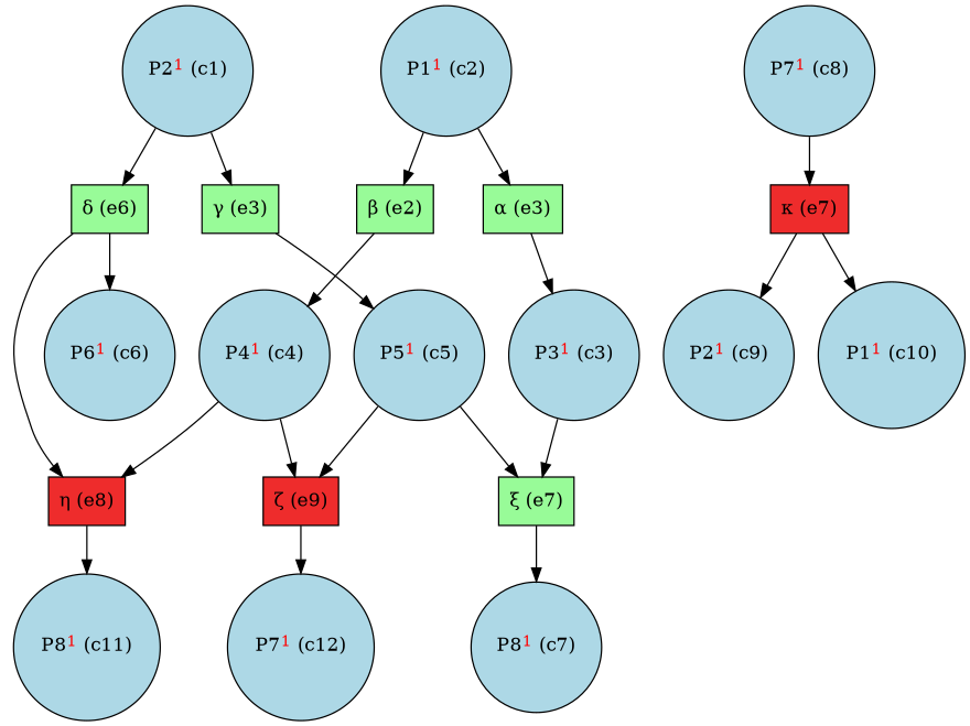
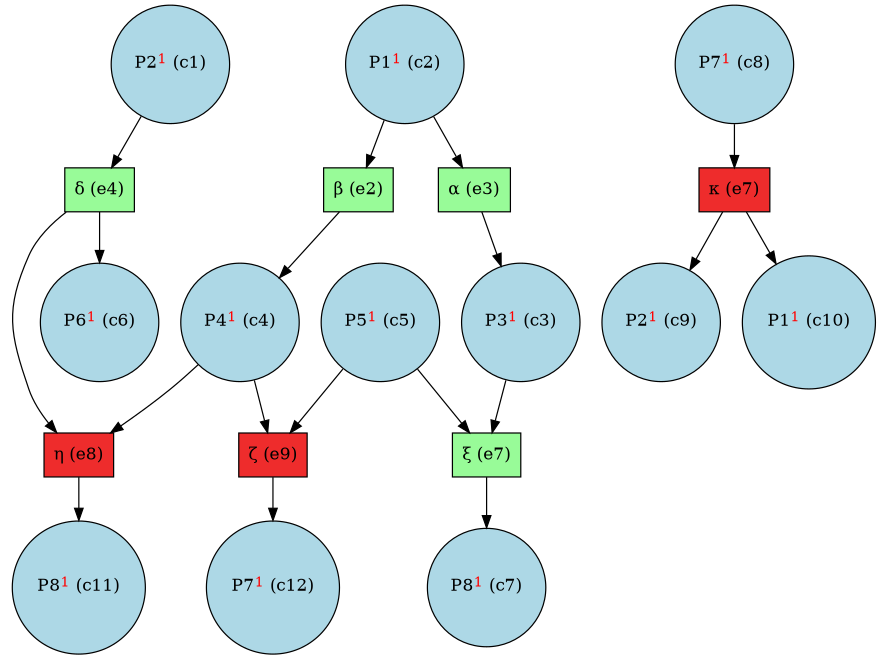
  digraph {
    node [fillcolor=lightblue shape=circle style=filled]
    n1 [label=<P2<FONT COLOR="red"><SUP>1</SUP></FONT>&nbsp;(c1)>]
-   n2 [fillcolor=palegreen label="δ (e6)" shape=box]
-   n3 [fillcolor=palegreen label="γ (e3)" shape=box]
+   n2 [fillcolor=palegreen label="δ (e4)" shape=box]
    n4 [label=<P6<FONT COLOR="red"><SUP>1</SUP></FONT>&nbsp;(c6)>]
    n5 [fillcolor=firebrick2 label="η (e8)" shape=box]
    n6 [label=<P5<FONT COLOR="red"><SUP>1</SUP></FONT>&nbsp;(c5)>]
    n7 [fillcolor=palegreen label="ξ (e7)" shape=box]
    n8 [fillcolor=firebrick2 label="ζ (e9)" shape=box]
    n9 [label=<P1<FONT COLOR="red"><SUP>1</SUP></FONT>&nbsp;(c2)>]
    n10 [fillcolor=palegreen label="β (e2)" shape=box]
    n11 [fillcolor=palegreen label="α (e3)" shape=box]
    n12 [label=<P4<FONT COLOR="red"><SUP>1</SUP></FONT>&nbsp;(c4)>]
    n13 [label=<P3<FONT COLOR="red"><SUP>1</SUP></FONT>&nbsp;(c3)>]
    n14 [label=<P8<FONT COLOR="red"><SUP>1</SUP></FONT>&nbsp;(c7)>]
    n15 [label=<P7<FONT COLOR="red"><SUP>1</SUP></FONT>&nbsp;(c8)>]
    n16 [fillcolor=firebrick2 label="κ (e7)" shape=box]
    n17 [label=<P8<FONT COLOR="red"><SUP>1</SUP></FONT>&nbsp;(c11)>]
    n18 [label=<P7<FONT COLOR="red"><SUP>1</SUP></FONT>&nbsp;(c12)>]
    n19 [label=<P2<FONT COLOR="red"><SUP>1</SUP></FONT>&nbsp;(c9)>]
    n20 [label=<P1<FONT COLOR="red"><SUP>1</SUP></FONT>&nbsp;(c10)>]
    n1 -> n2
-   n1 -> n3
    n2 -> n4
    n2 -> n5
-   n3 -> n6
    n5 -> n17
    n6 -> n7
    n6 -> n8
    n7 -> n14
    n8 -> n18
    n9 -> n10
    n9 -> n11
    n10 -> n12
    n11 -> n13
    n12 -> n5
    n12 -> n8
    n13 -> n7
    n15 -> n16
    n16 -> n19
    n16 -> n20
  }
